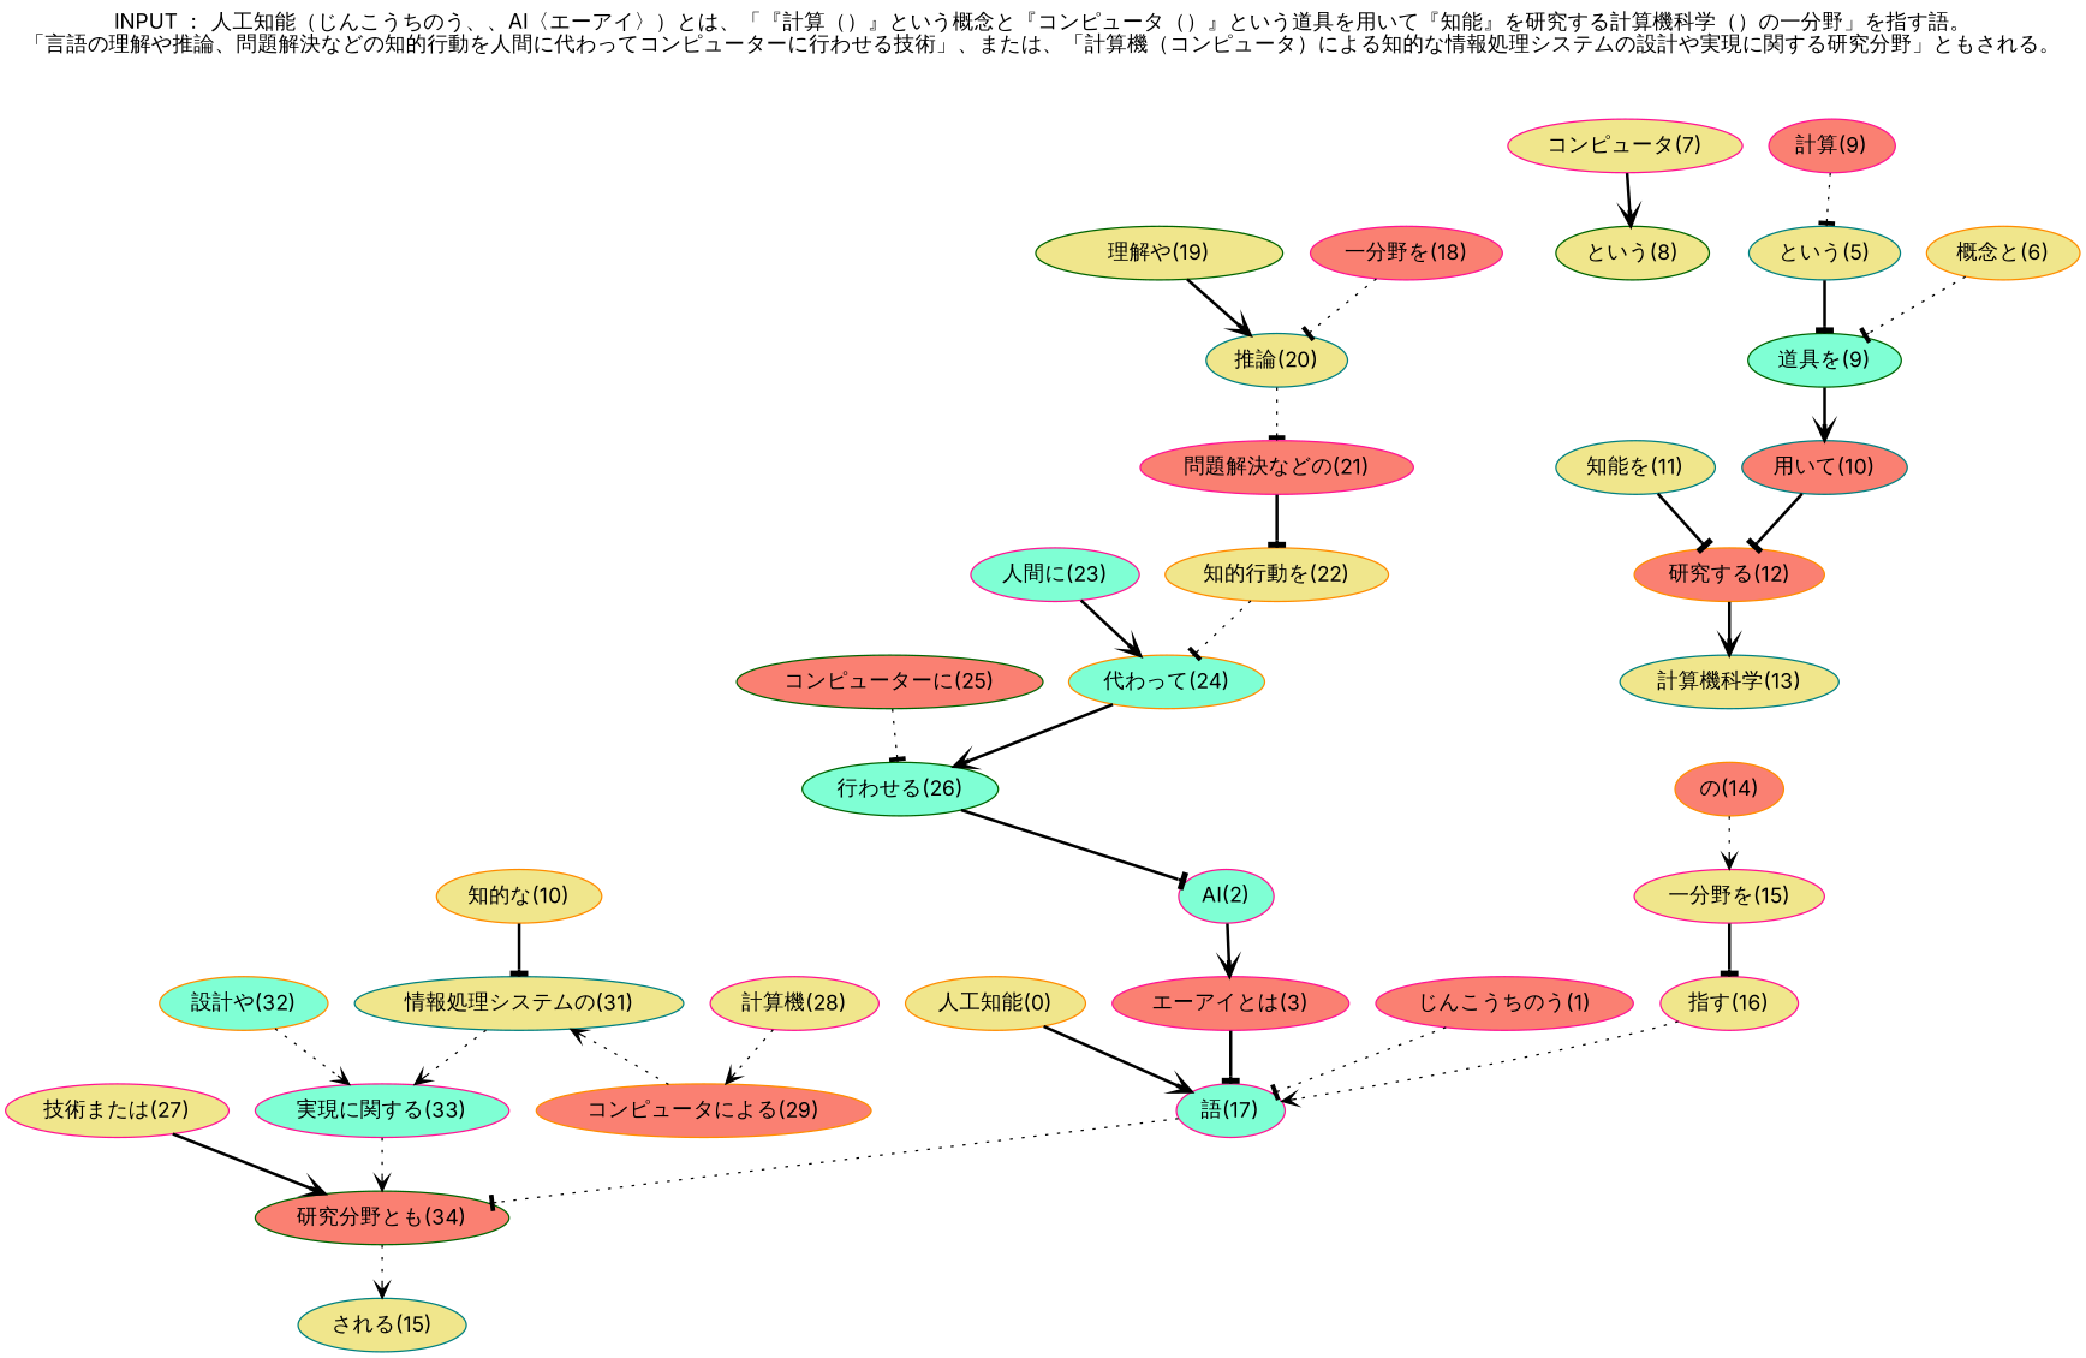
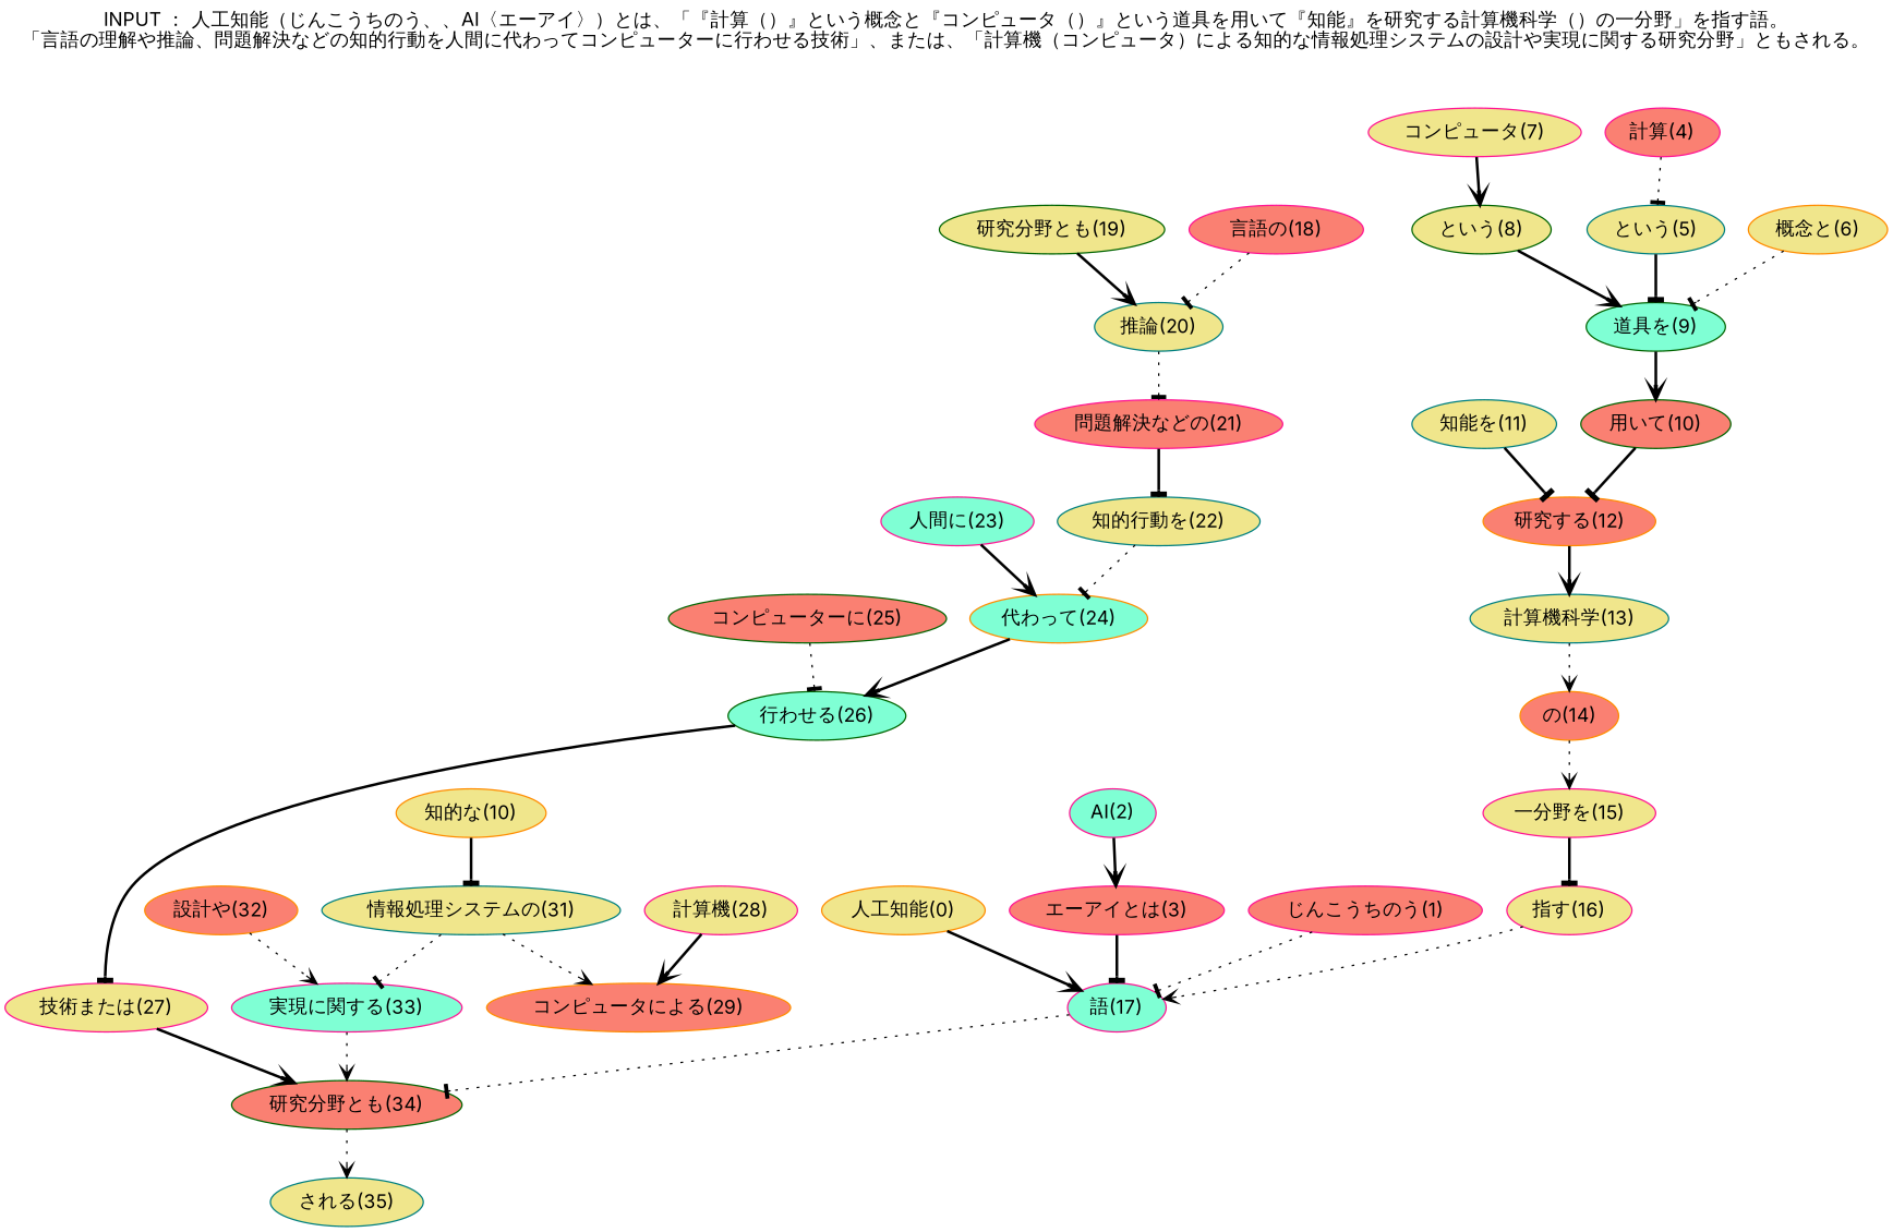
  digraph {
    fontname=Inter
    label="INPUT ： 人工知能（じんこうちのう、、AI〈エーアイ〉）とは、「『計算（）』という概念と『コンピュータ（）』という道具を用いて『知能』を研究する計算機科学（）の一分野」を指す語。\n「言語の理解や推論、問題解決などの知的行動を人間に代わってコンピューターに行わせる技術」、または、「計算機（コンピュータ）による知的な情報処理システムの設計や実現に関する研究分野」ともされる。\n"
    labelloc=t
    node [color=deeppink fillcolor=khaki fontname=Inter style=filled]
    edge [arrowhead=vee fontname=Inter style=bold]
    "人工知能(0)" [color=darkorange]
    "語(17)" [fillcolor=aquamarine]
    "研究分野とも(34)" [color=darkgreen fillcolor=salmon]
-   "される(35)" [color=teal label="される(15)"]
+   "される(35)" [color=teal]
    "じんこうちのう(1)" [fillcolor=salmon]
    "AI(2)" [fillcolor=aquamarine]
    "エーアイとは(3)" [fillcolor=salmon]
-   "計算(4)" [fillcolor=salmon label="計算(9)"]
+   "計算(4)" [fillcolor=salmon]
    "という(5)" [color=teal]
    "道具を(9)" [color=darkgreen fillcolor=aquamarine]
-   "用いて(10)" [color=teal fillcolor=salmon]
+   "用いて(10)" [color=darkgreen fillcolor=salmon]
    "研究する(12)" [color=darkorange fillcolor=salmon]
    "概念と(6)" [color=darkorange]
    "という(8)" [color=darkgreen]
    "コンピュータ(7)"
    "計算機科学(13)" [color=teal]
    "の(14)" [color=darkorange fillcolor=salmon]
    "知能を(11)" [color=teal]
    "一分野を(15)"
    "指す(16)"
-   "言語の(18)" [fillcolor=salmon label="一分野を(18)"]
+   "言語の(18)" [fillcolor=salmon]
    "推論(20)" [color=teal]
    "問題解決などの(21)" [fillcolor=salmon]
-   "知的行動を(22)" [color=darkorange]
-   "理解や(19)" [color=darkgreen]
+   "知的行動を(22)" [color=teal]
+   "理解や(19)" [color=darkgreen label="研究分野とも(19)"]
    "代わって(24)" [color=darkorange fillcolor=aquamarine]
    "行わせる(26)" [color=darkgreen fillcolor=aquamarine]
    "技術または(27)"
    "人間に(23)" [fillcolor=aquamarine]
    "コンピューターに(25)" [color=darkgreen fillcolor=salmon]
    "コンピュータによる(29)" [color=darkorange fillcolor=salmon]
    "計算機(28)"
    "情報処理システムの(31)" [color=teal]
    "実現に関する(33)" [fillcolor=aquamarine]
    n35 [color=darkorange label="知的な(10)"]
-   "設計や(32)" [color=darkorange fillcolor=aquamarine]
+   "設計や(32)" [color=darkorange fillcolor=salmon]
    "人工知能(0)" -> "語(17)"
    "語(17)" -> "研究分野とも(34)" [arrowhead=tee style=dotted]
    "研究分野とも(34)" -> "される(35)" [style=dotted]
    "じんこうちのう(1)" -> "語(17)" [arrowhead=tee style=dotted]
    "AI(2)" -> "エーアイとは(3)"
    "エーアイとは(3)" -> "語(17)" [arrowhead=tee]
    "計算(4)" -> "という(5)" [arrowhead=tee style=dotted]
    "という(5)" -> "道具を(9)" [arrowhead=tee]
    "道具を(9)" -> "用いて(10)"
    "用いて(10)" -> "研究する(12)" [arrowhead=tee]
    "研究する(12)" -> "計算機科学(13)"
    "概念と(6)" -> "道具を(9)" [arrowhead=tee style=dotted]
+   "という(8)" -> "道具を(9)"
    "コンピュータ(7)" -> "という(8)"
+   "計算機科学(13)" -> "の(14)" [style=dotted]
    "の(14)" -> "一分野を(15)" [style=dotted]
    "知能を(11)" -> "研究する(12)" [arrowhead=tee]
    "一分野を(15)" -> "指す(16)" [arrowhead=tee]
    "指す(16)" -> "語(17)" [style=dotted]
    "言語の(18)" -> "推論(20)" [arrowhead=tee style=dotted]
    "推論(20)" -> "問題解決などの(21)" [arrowhead=tee style=dotted]
    "問題解決などの(21)" -> "知的行動を(22)" [arrowhead=tee]
    "知的行動を(22)" -> "代わって(24)" [arrowhead=tee style=dotted]
    "理解や(19)" -> "推論(20)"
    "代わって(24)" -> "行わせる(26)"
-   "行わせる(26)" -> "AI(2)" [arrowhead=tee]
+   "行わせる(26)" -> "技術または(27)" [arrowhead=tee]
    "技術または(27)" -> "研究分野とも(34)"
    "人間に(23)" -> "代わって(24)"
    "コンピューターに(25)" -> "行わせる(26)" [arrowhead=tee style=dotted]
-   "コンピュータによる(29)" -> "情報処理システムの(31)" [style=dotted]
-   "計算機(28)" -> "コンピュータによる(29)" [style=dotted]
-   "情報処理システムの(31)" -> "実現に関する(33)" [style=dotted]
+   "情報処理システムの(31)" -> "コンピュータによる(29)" [style=dotted]
+   "計算機(28)" -> "コンピュータによる(29)"
+   "情報処理システムの(31)" -> "実現に関する(33)" [arrowhead=tee style=dotted]
    "実現に関する(33)" -> "研究分野とも(34)" [style=dotted]
    n35 -> "情報処理システムの(31)" [arrowhead=tee]
    "設計や(32)" -> "実現に関する(33)" [style=dotted]
  }
